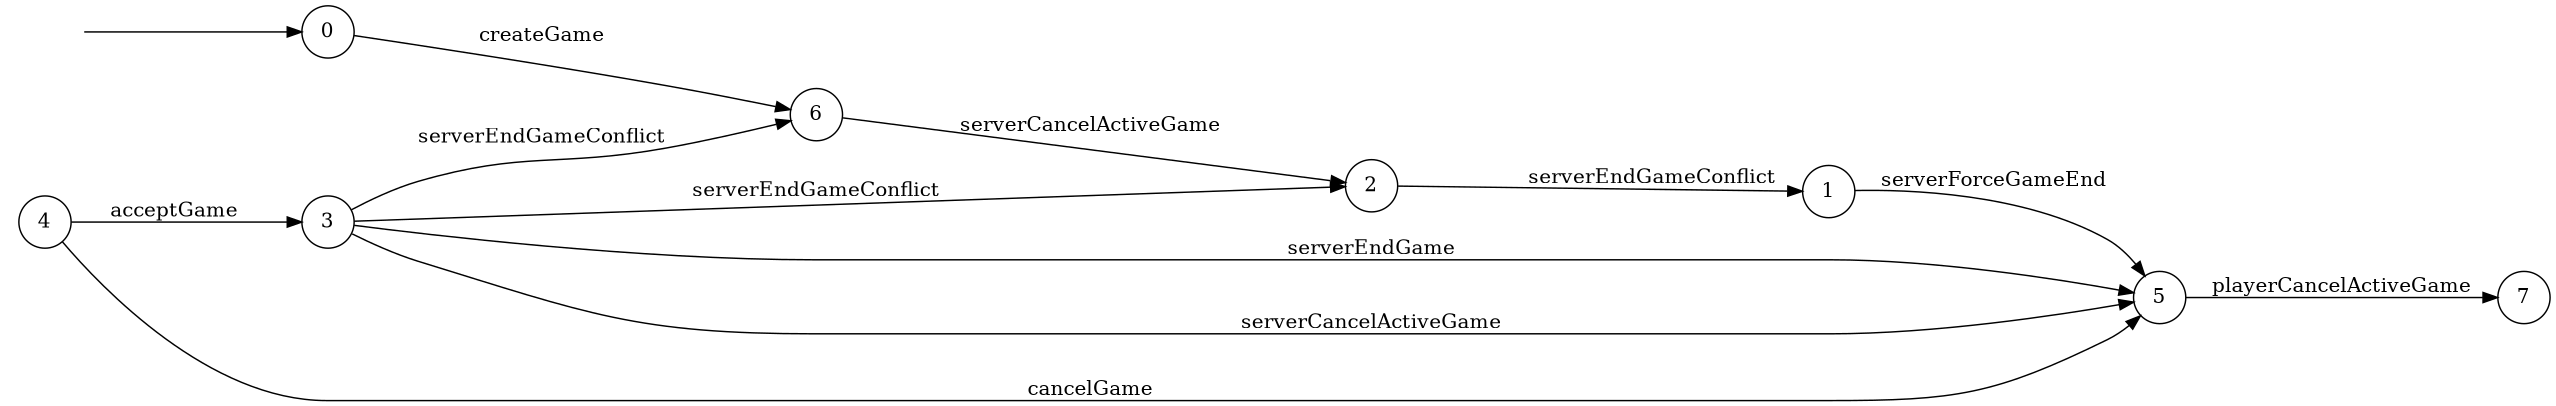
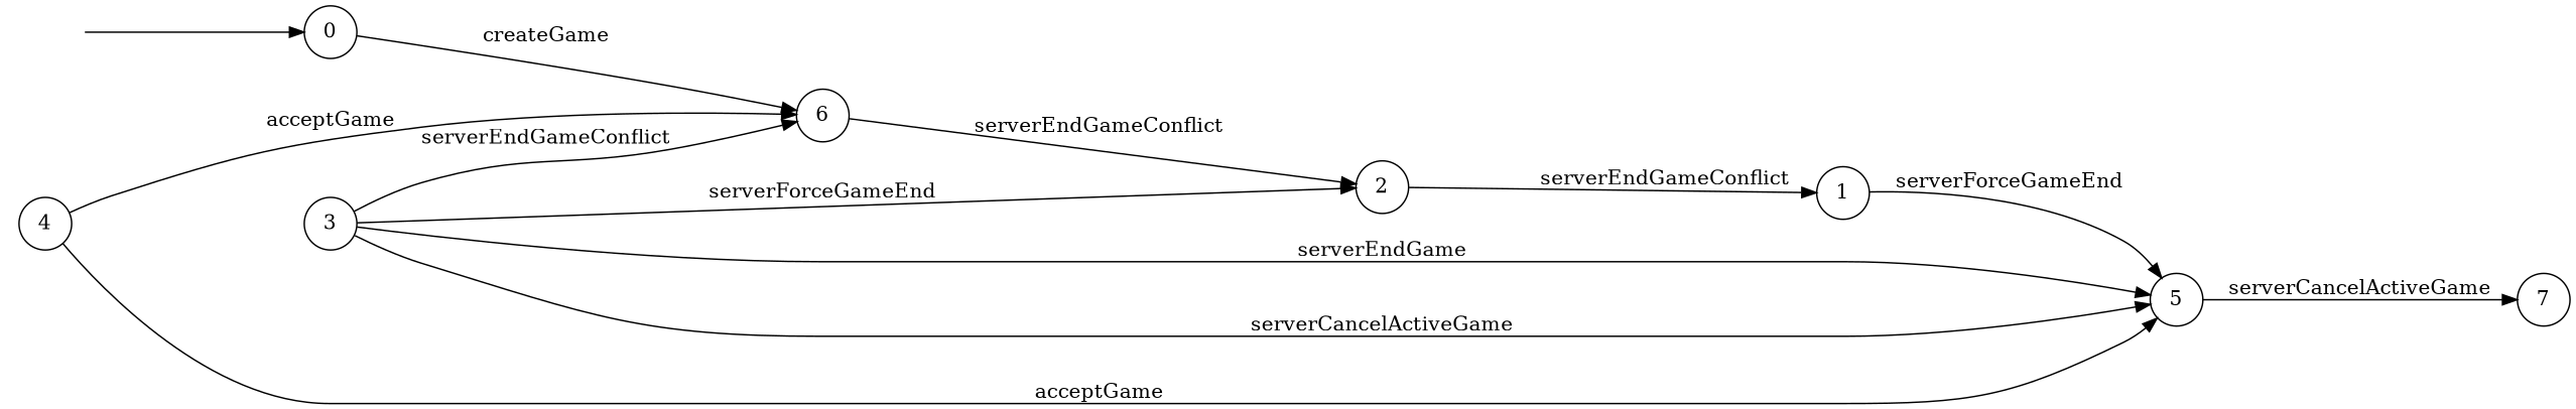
  digraph {
    rankdir=LR
    node [shape=circle]
    "" [shape=plaintext]
    n2 [label=0]
    n3 [label=6]
    n4 [label=3]
    n5 [label=5]
    n6 [label=2]
    n7 [label=7]
    n8 [label=1]
    n9 [label=4]
    "" -> n2
    n2 -> n3 [label=createGame]
-   n3 -> n6 [label=serverCancelActiveGame]
+   n3 -> n6 [label=serverEndGameConflict]
    n4 -> n3 [label=serverEndGameConflict]
    n4 -> n5 [label=serverEndGame]
    n4 -> n5 [label=serverCancelActiveGame]
-   n4 -> n6 [label=serverEndGameConflict]
-   n5 -> n7 [label=playerCancelActiveGame]
+   n4 -> n6 [label=serverForceGameEnd]
+   n5 -> n7 [label=serverCancelActiveGame]
    n6 -> n8 [label=serverEndGameConflict]
    n8 -> n5 [label=serverForceGameEnd]
-   n9 -> n4 [label=acceptGame]
-   n9 -> n5 [label=cancelGame]
+   n9 -> n3 [label=acceptGame]
+   n9 -> n5 [label=acceptGame]
  }
